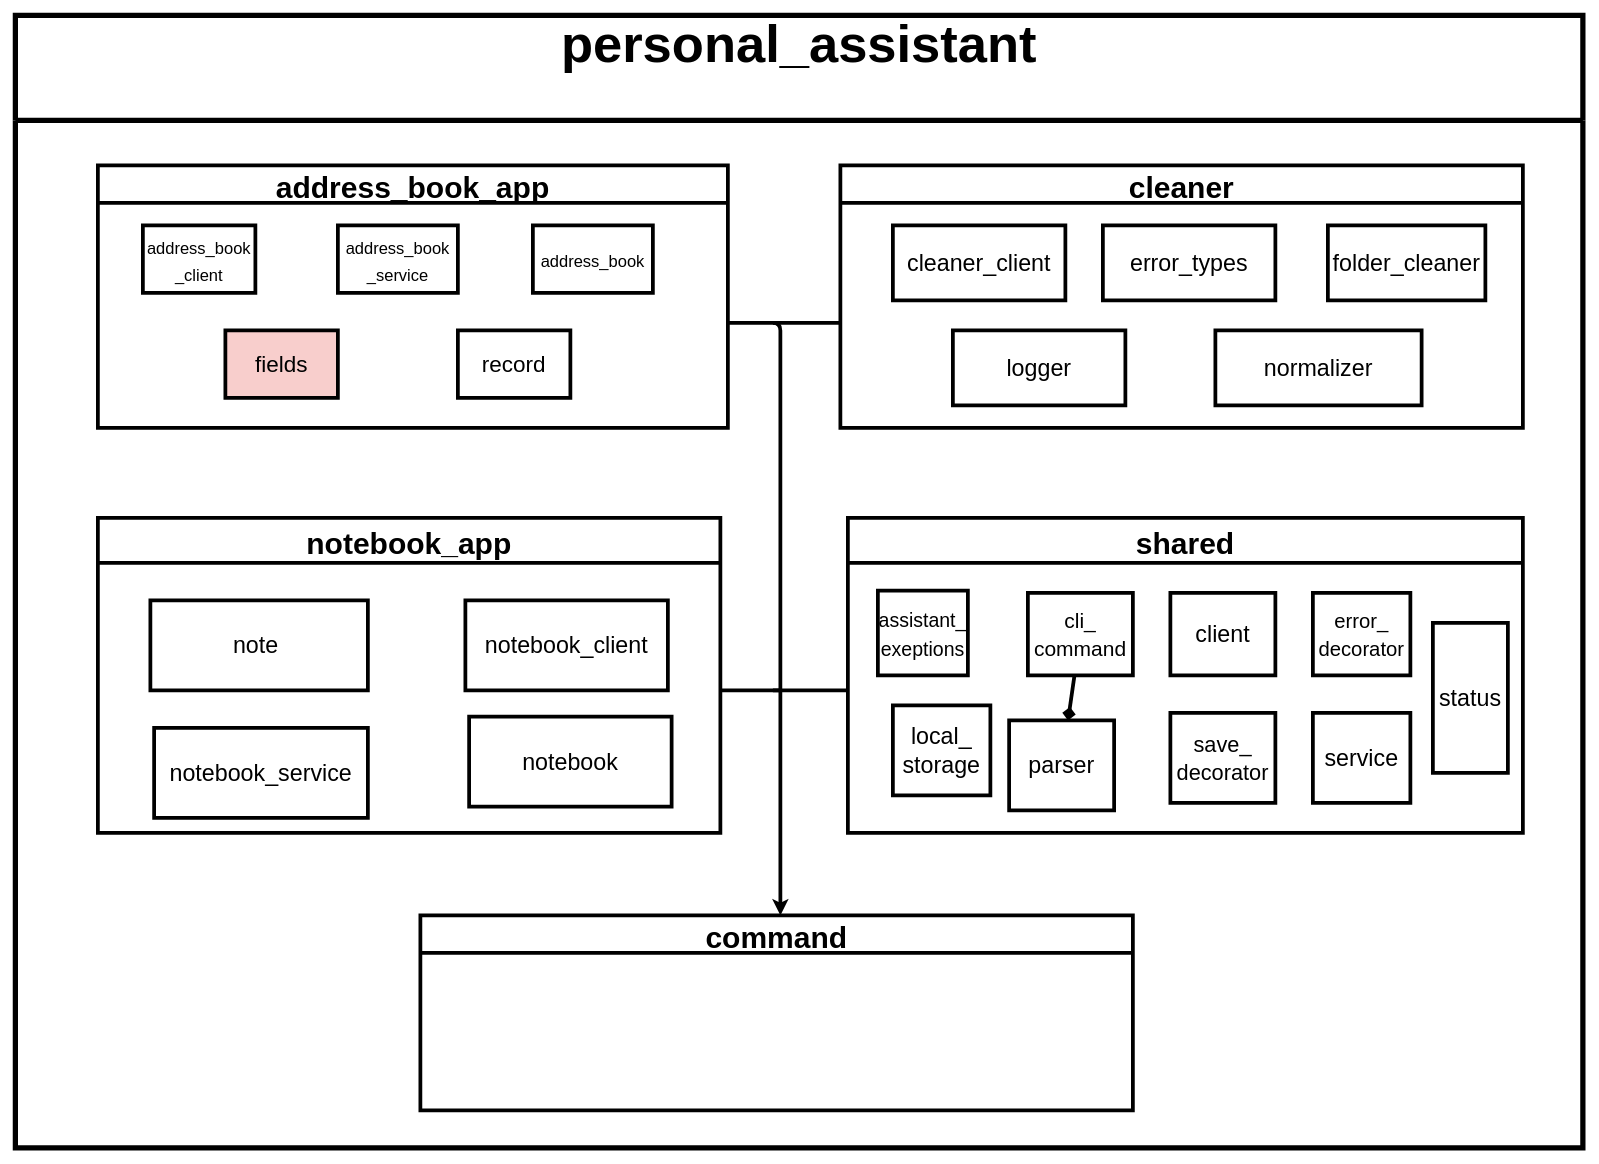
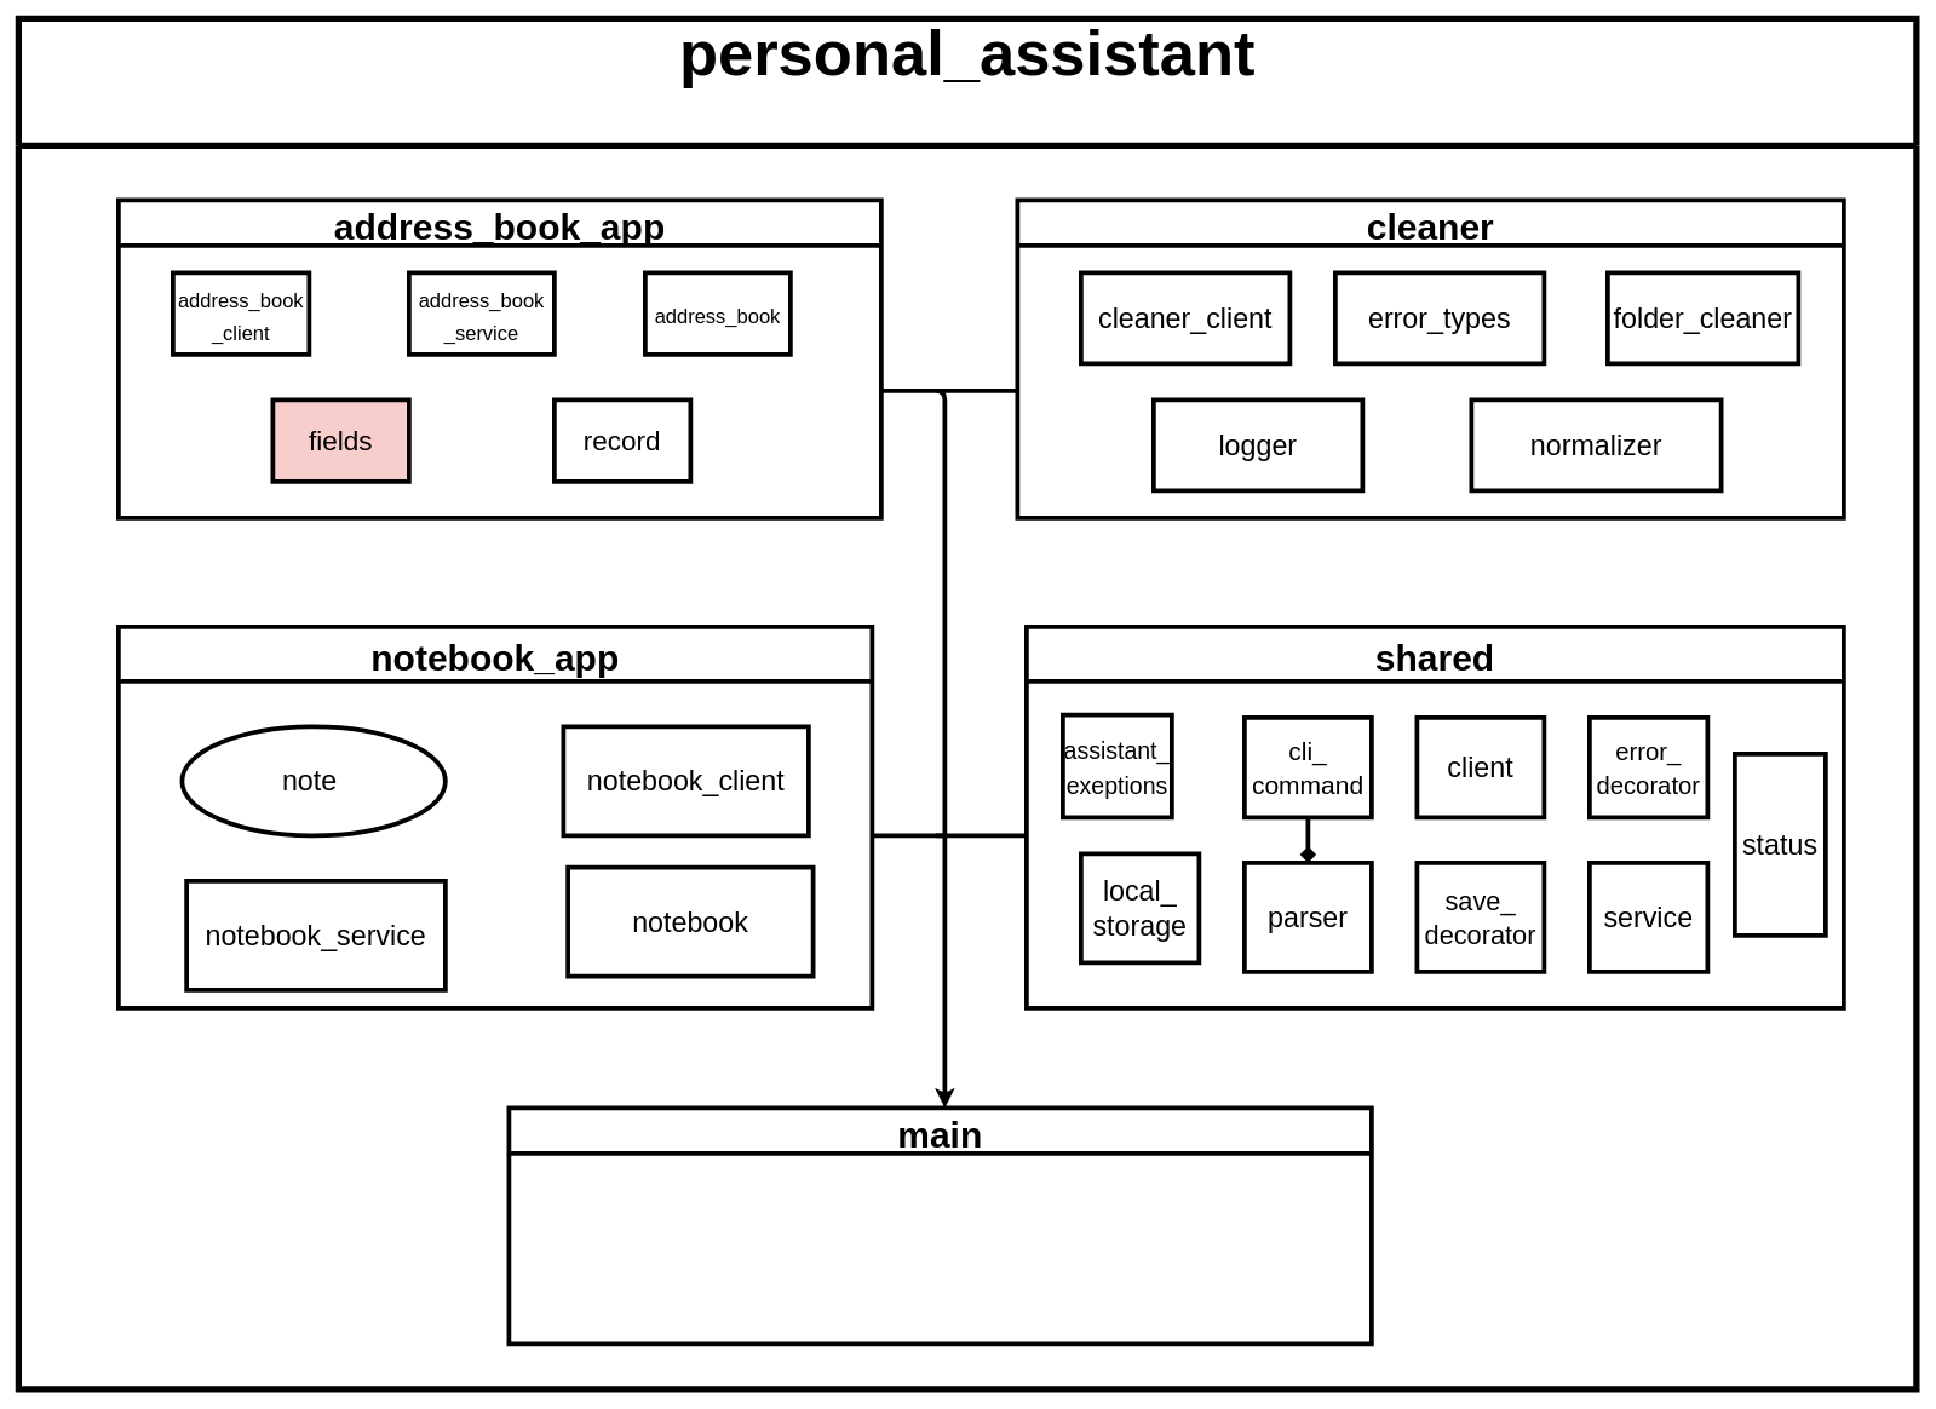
  <mxCell id="0" />
  <mxCell id="1" parent="0" />
  <mxCell id="2" value="personal_assistant&#10;" style="swimlane;startSize=140;fontSize=70;flipH=1;align=center;verticalAlign=middle;labelPosition=center;verticalLabelPosition=middle;strokeWidth=7;" vertex="1" parent="1"><mxGeometry x="20" y="20" width="2090" height="1510" as="geometry" /></mxCell>
  <mxCell id="3" value="address_book_app" style="swimlane;fontSize=40;startSize=50;strokeWidth=5;" vertex="1" parent="1"><mxGeometry x="130" y="220" width="840" height="350" as="geometry" /></mxCell>
  <mxCell id="4" value="&lt;font style=&quot;font-size: 22px&quot;&gt;address_book&lt;br&gt;_client&lt;/font&gt;" style="rounded=0;whiteSpace=wrap;html=1;fontSize=30;strokeWidth=5;" vertex="1" parent="3"><mxGeometry x="60" y="80" width="150" height="90" as="geometry" /></mxCell>
  <mxCell id="5" value="&lt;font style=&quot;font-size: 22px&quot;&gt;address_book&lt;br&gt;_service&lt;/font&gt;" style="rounded=0;whiteSpace=wrap;html=1;fontSize=30;strokeWidth=5;" vertex="1" parent="3"><mxGeometry x="320" y="80" width="160" height="90" as="geometry" /></mxCell>
  <mxCell id="6" value="&lt;font style=&quot;font-size: 22px&quot;&gt;&lt;font style=&quot;font-size: 22px&quot;&gt;add&lt;/font&gt;ress_book&lt;/font&gt;" style="rounded=0;whiteSpace=wrap;html=1;fontSize=30;strokeWidth=5;" vertex="1" parent="3"><mxGeometry x="580" y="80" width="160" height="90" as="geometry" /></mxCell>
  <mxCell id="7" value="fields" style="rounded=0;whiteSpace=wrap;html=1;fontSize=30;strokeWidth=5;fillColor=#f8cecc;" vertex="1" parent="3"><mxGeometry x="170" y="220" width="150" height="90" as="geometry" /></mxCell>
  <mxCell id="8" value="record" style="rounded=0;whiteSpace=wrap;html=1;fontSize=30;strokeWidth=5;" vertex="1" parent="3"><mxGeometry x="480" y="220" width="150" height="90" as="geometry" /></mxCell>
  <mxCell id="9" value="cleaner" style="swimlane;fontSize=40;strokeWidth=5;startSize=50;" vertex="1" parent="1"><mxGeometry x="1120" y="220" width="910" height="350" as="geometry" /></mxCell>
  <mxCell id="10" value="&lt;font style=&quot;font-size: 31px&quot;&gt;cleaner_client&lt;/font&gt;" style="rounded=0;whiteSpace=wrap;html=1;fontSize=22;strokeWidth=5;" vertex="1" parent="9"><mxGeometry x="70" y="80" width="230" height="100" as="geometry" /></mxCell>
  <mxCell id="11" value="&lt;font style=&quot;font-size: 31px&quot;&gt;logger&lt;/font&gt;" style="rounded=0;whiteSpace=wrap;html=1;fontSize=22;strokeWidth=5;" vertex="1" parent="9"><mxGeometry x="150" y="220" width="230" height="100" as="geometry" /></mxCell>
  <mxCell id="12" value="&lt;font style=&quot;font-size: 31px&quot;&gt;normalizer&lt;/font&gt;" style="rounded=0;whiteSpace=wrap;html=1;fontSize=22;strokeWidth=5;" vertex="1" parent="9"><mxGeometry x="500" y="220" width="275" height="100" as="geometry" /></mxCell>
  <mxCell id="13" value="&lt;font style=&quot;font-size: 31px&quot;&gt;folder_cleaner&lt;/font&gt;" style="rounded=0;whiteSpace=wrap;html=1;fontSize=22;strokeWidth=5;" vertex="1" parent="9"><mxGeometry x="650" y="80" width="210" height="100" as="geometry" /></mxCell>
  <mxCell id="14" value="&lt;font style=&quot;font-size: 31px&quot;&gt;error_types&lt;/font&gt;" style="rounded=0;whiteSpace=wrap;html=1;fontSize=22;strokeWidth=5;" vertex="1" parent="9"><mxGeometry x="350" y="80" width="230" height="100" as="geometry" /></mxCell>
  <mxCell id="15" value="&#10;notebook_app&#10;" style="swimlane;fontSize=40;strokeWidth=5;startSize=60;verticalAlign=middle;labelPosition=center;verticalLabelPosition=middle;align=center;" vertex="1" parent="1"><mxGeometry x="130" y="690" width="830" height="420" as="geometry" /></mxCell>
  <mxCell id="16" value="notebook_service" style="rounded=0;whiteSpace=wrap;html=1;fontSize=31;strokeWidth=5;" vertex="1" parent="15"><mxGeometry x="75" y="280" width="285" height="120" as="geometry" /></mxCell>
  <mxCell id="17" value="notebook_client" style="rounded=0;whiteSpace=wrap;html=1;fontSize=31;strokeWidth=5;" vertex="1" parent="15"><mxGeometry x="490" y="110" width="270" height="120" as="geometry" /></mxCell>
  <mxCell id="18" value="notebook" style="rounded=0;whiteSpace=wrap;html=1;fontSize=31;strokeWidth=5;" vertex="1" parent="15"><mxGeometry x="495" y="265" width="270" height="120" as="geometry" /></mxCell>
  <mxCell id="19" value="&#10;shared&#10;" style="swimlane;fontSize=40;strokeWidth=5;startSize=60;" vertex="1" parent="1"><mxGeometry x="1130" y="690" width="900" height="420" as="geometry" /></mxCell>
  <mxCell id="20" value="&lt;font style=&quot;font-size: 26px&quot;&gt;assistant_&lt;br&gt;exeptions&lt;/font&gt;" style="rounded=0;whiteSpace=wrap;html=1;fontSize=31;strokeWidth=5;" vertex="1" parent="19"><mxGeometry x="40" y="97" width="120" height="113" as="geometry" /></mxCell>
  <mxCell id="21" value="" style="edgeStyle=none;html=1;fontSize=31;strokeWidth=5;endArrow=diamond;" edge="1" parent="19" source="22" target="26"><mxGeometry relative="1" as="geometry" /></mxCell>
  <mxCell id="22" value="&lt;font style=&quot;font-size: 28px&quot;&gt;cli_&lt;br&gt;command&lt;/font&gt;" style="rounded=0;whiteSpace=wrap;html=1;fontSize=31;strokeWidth=5;" vertex="1" parent="19"><mxGeometry x="240" y="100" width="140" height="110" as="geometry" /></mxCell>
  <mxCell id="23" value="client" style="rounded=0;whiteSpace=wrap;html=1;fontSize=31;strokeWidth=5;" vertex="1" parent="19"><mxGeometry x="430" y="100" width="140" height="110" as="geometry" /></mxCell>
  <mxCell id="24" value="&lt;font style=&quot;font-size: 27px&quot;&gt;error_&lt;br&gt;decorator&lt;/font&gt;" style="rounded=0;whiteSpace=wrap;html=1;fontSize=31;strokeWidth=5;" vertex="1" parent="19"><mxGeometry x="620" y="100" width="130" height="110" as="geometry" /></mxCell>
  <mxCell id="25" value="local_&lt;br&gt;storage" style="rounded=0;whiteSpace=wrap;html=1;fontSize=31;strokeWidth=5;" vertex="1" parent="19"><mxGeometry x="60" y="250" width="130" height="120" as="geometry" /></mxCell>
- <mxCell id="26" value="parser" style="rounded=0;whiteSpace=wrap;html=1;fontSize=31;strokeWidth=5;" vertex="1" parent="19"><mxGeometry x="215" y="270" width="140" height="120" as="geometry" /></mxCell>
+ <mxCell id="26" value="parser" style="rounded=0;whiteSpace=wrap;html=1;fontSize=31;strokeWidth=5;" vertex="1" parent="19"><mxGeometry x="240" y="260" width="140" height="120" as="geometry" /></mxCell>
  <mxCell id="27" value="&lt;font style=&quot;font-size: 29px&quot;&gt;save_&lt;br&gt;decorator&lt;/font&gt;" style="rounded=0;whiteSpace=wrap;html=1;fontSize=31;strokeWidth=5;" vertex="1" parent="19"><mxGeometry x="430" y="260" width="140" height="120" as="geometry" /></mxCell>
  <mxCell id="28" value="service" style="rounded=0;whiteSpace=wrap;html=1;fontSize=31;strokeWidth=5;" vertex="1" parent="19"><mxGeometry x="620" y="260" width="130" height="120" as="geometry" /></mxCell>
  <mxCell id="29" value="status" style="rounded=0;whiteSpace=wrap;html=1;fontSize=31;strokeWidth=5;" vertex="1" parent="19"><mxGeometry x="780" y="140" width="100" height="200" as="geometry" /></mxCell>
- <mxCell id="30" value="&#10;command&#10;" style="swimlane;fontSize=40;strokeWidth=5;startSize=50;" vertex="1" parent="1"><mxGeometry x="560" y="1220" width="950" height="260" as="geometry" /></mxCell>
+ <mxCell id="30" value="&#10;main&#10;" style="swimlane;fontSize=40;strokeWidth=5;startSize=50;" vertex="1" parent="1"><mxGeometry x="560" y="1220" width="950" height="260" as="geometry" /></mxCell>
  <mxCell id="31" value="" style="endArrow=classic;html=1;fontSize=40;strokeWidth=5;" edge="1" parent="1"><mxGeometry width="50" height="50" relative="1" as="geometry"><mxPoint x="970" y="430" as="sourcePoint" /><mxPoint x="1040" y="1220" as="targetPoint" /><Array as="points"><mxPoint x="1040" y="430" /></Array></mxGeometry></mxCell>
  <mxCell id="32" value="" style="endArrow=none;html=1;fontSize=40;strokeWidth=5;" edge="1" parent="1"><mxGeometry width="50" height="50" relative="1" as="geometry"><mxPoint x="960" y="920" as="sourcePoint" /><mxPoint x="1040" y="920" as="targetPoint" /></mxGeometry></mxCell>
  <mxCell id="33" value="" style="endArrow=none;html=1;fontSize=40;strokeWidth=5;" edge="1" parent="1"><mxGeometry width="50" height="50" relative="1" as="geometry"><mxPoint x="1130" y="920" as="sourcePoint" /><mxPoint x="1030" y="920" as="targetPoint" /></mxGeometry></mxCell>
  <mxCell id="34" value="" style="endArrow=none;html=1;fontSize=40;strokeWidth=5;" edge="1" parent="1"><mxGeometry width="50" height="50" relative="1" as="geometry"><mxPoint x="1030" y="430" as="sourcePoint" /><mxPoint x="1120" y="430" as="targetPoint" /></mxGeometry></mxCell>
- <mxCell id="35" value="note&lt;span style=&quot;white-space: pre&quot;&gt;&#09;&lt;/span&gt;" style="rounded=0;whiteSpace=wrap;html=1;fontSize=31;strokeWidth=5;" vertex="1" parent="1"><mxGeometry x="200" y="800" width="290" height="120" as="geometry" /></mxCell>
+ <mxCell id="35" value="note&lt;span style=&quot;white-space: pre&quot;&gt;&#09;&lt;/span&gt;" style="ellipse;whiteSpace=wrap;html=1;fontSize=31;strokeWidth=5;" vertex="1" parent="1"><mxGeometry x="200" y="800" width="290" height="120" as="geometry" /></mxCell>
